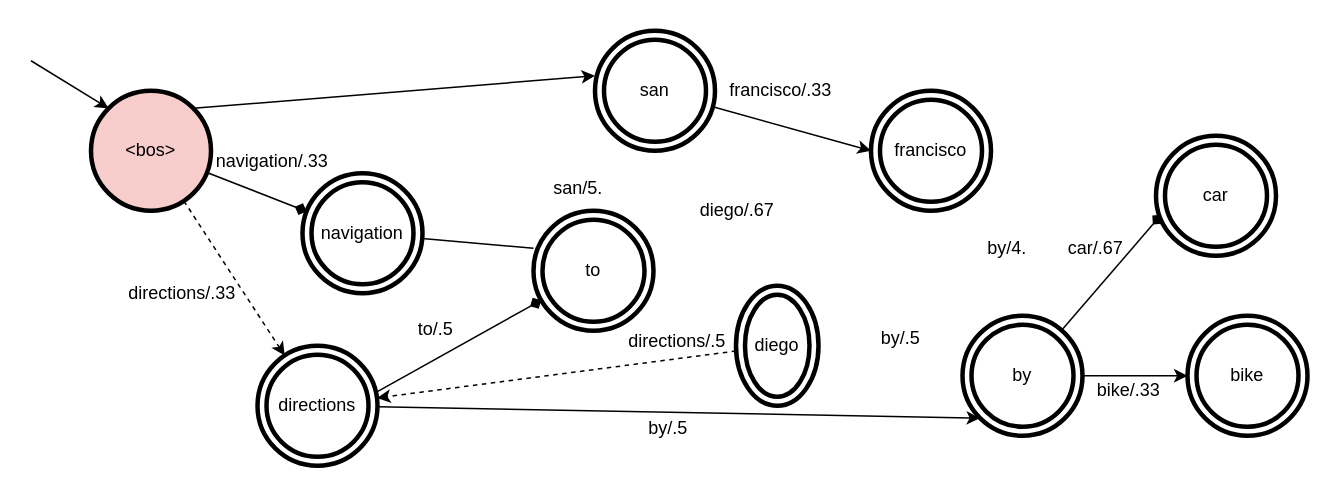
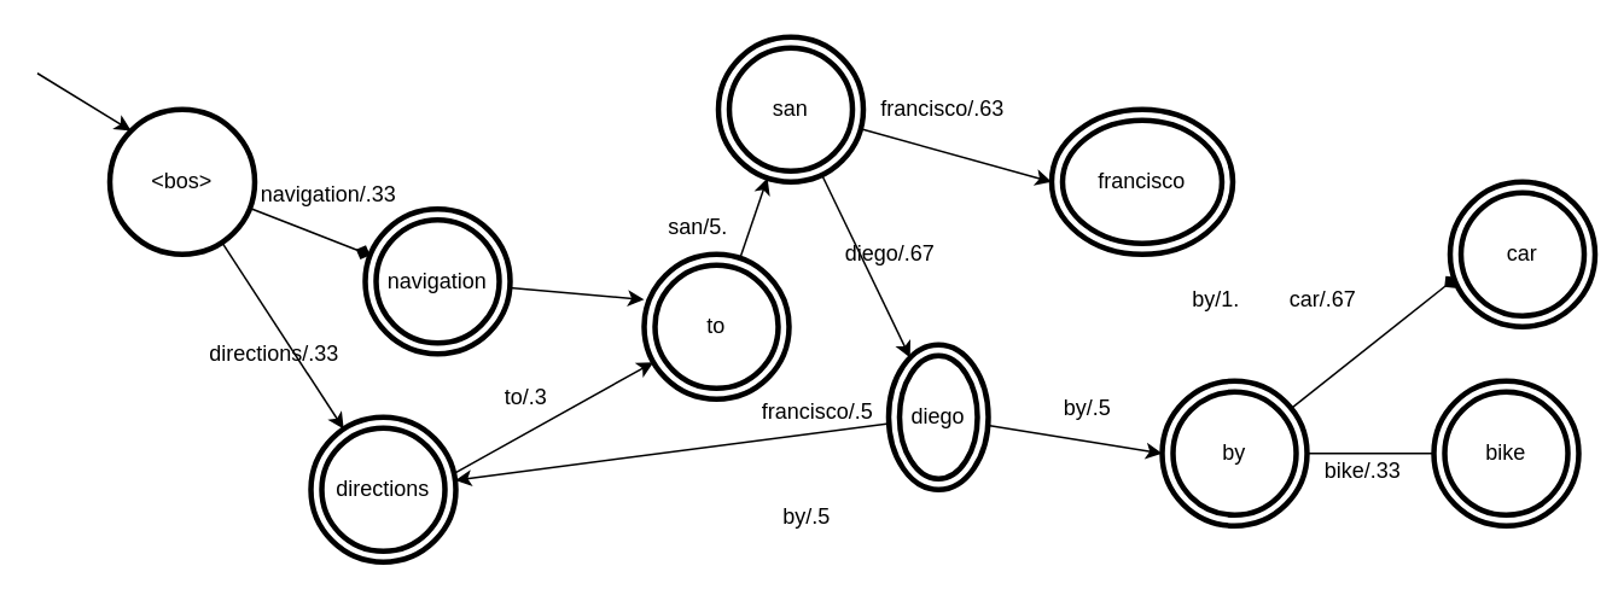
  <mxCell id="0" />
  <mxCell id="1" parent="0" />
  <mxCell id="2" value="" style="rounded=0;orthogonalLoop=1;jettySize=auto;html=1;entryX=0;entryY=0;entryDx=0;entryDy=0;" edge="1" parent="1" target="5"><mxGeometry relative="1" as="geometry"><mxPoint x="20" y="40" as="sourcePoint" /><mxPoint x="260" y="100" as="targetPoint" /></mxGeometry></mxCell>
- <mxCell id="3" style="edgeStyle=none;rounded=0;orthogonalLoop=1;jettySize=auto;html=1;dashed=1;" edge="1" parent="1" source="5" target="10"><mxGeometry relative="1" as="geometry" /></mxCell>
+ <mxCell id="3" style="edgeStyle=none;rounded=0;orthogonalLoop=1;jettySize=auto;html=1;" edge="1" parent="1" source="5" target="10"><mxGeometry relative="1" as="geometry" /></mxCell>
  <mxCell id="4" style="edgeStyle=none;rounded=1;orthogonalLoop=1;jettySize=auto;html=1;endArrow=diamond;" edge="1" parent="1" source="5" target="7"><mxGeometry relative="1" as="geometry" /></mxCell>
- <mxCell id="5" value="&amp;lt;bos&amp;gt;" style="ellipse;whiteSpace=wrap;html=1;aspect=fixed;strokeWidth=3;fillColor=#f8cecc;" vertex="1" parent="1"><mxGeometry x="60" y="60" width="80" height="80" as="geometry" /></mxCell>
- <mxCell id="6" style="rounded=1;orthogonalLoop=1;jettySize=auto;elbow=vertical;html=1;entryX=0;entryY=0.313;entryDx=0;entryDy=0;entryPerimeter=0;endArrow=none;" edge="1" parent="1" source="7" target="15"><mxGeometry relative="1" as="geometry" /></mxCell>
+ <mxCell id="5" value="&amp;lt;bos&amp;gt;" style="ellipse;whiteSpace=wrap;html=1;aspect=fixed;strokeWidth=3;" vertex="1" parent="1"><mxGeometry x="60" y="60" width="80" height="80" as="geometry" /></mxCell>
+ <mxCell id="6" style="rounded=1;orthogonalLoop=1;jettySize=auto;elbow=vertical;html=1;entryX=0;entryY=0.313;entryDx=0;entryDy=0;entryPerimeter=0;" edge="1" parent="1" source="7" target="15"><mxGeometry relative="1" as="geometry" /></mxCell>
  <mxCell id="7" value="navigation" style="ellipse;shape=doubleEllipse;whiteSpace=wrap;html=1;aspect=fixed;strokeWidth=3;" vertex="1" parent="1"><mxGeometry x="201" y="115" width="80" height="80" as="geometry" /></mxCell>
- <mxCell id="8" style="edgeStyle=none;rounded=0;orthogonalLoop=1;jettySize=auto;html=1;exitX=0.988;exitY=0.388;exitDx=0;exitDy=0;exitPerimeter=0;endArrow=diamond;" edge="1" parent="1" source="10" target="15"><mxGeometry relative="1" as="geometry" /></mxCell>
- <mxCell id="9" style="rounded=1;orthogonalLoop=1;jettySize=auto;html=1;entryX=0;entryY=1;entryDx=0;entryDy=0;elbow=vertical;" edge="1" parent="1" source="10" target="23"><mxGeometry relative="1" as="geometry" /></mxCell>
+ <mxCell id="8" style="edgeStyle=none;rounded=0;orthogonalLoop=1;jettySize=auto;html=1;exitX=0.988;exitY=0.388;exitDx=0;exitDy=0;exitPerimeter=0;" edge="1" parent="1" source="10" target="15"><mxGeometry relative="1" as="geometry" /></mxCell>
  <mxCell id="10" value="directions" style="ellipse;shape=doubleEllipse;whiteSpace=wrap;html=1;aspect=fixed;strokeWidth=3;" vertex="1" parent="1"><mxGeometry x="171" y="230" width="80" height="80" as="geometry" /></mxCell>
+ <mxCell id="11" style="edgeStyle=none;rounded=1;orthogonalLoop=1;jettySize=auto;html=1;" edge="1" parent="1" source="13" target="19"><mxGeometry relative="1" as="geometry" /></mxCell>
  <mxCell id="12" style="edgeStyle=none;rounded=1;orthogonalLoop=1;jettySize=auto;html=1;entryX=0;entryY=0.5;entryDx=0;entryDy=0;" edge="1" parent="1" source="13" target="20"><mxGeometry relative="1" as="geometry" /></mxCell>
  <mxCell id="13" value="san" style="ellipse;shape=doubleEllipse;whiteSpace=wrap;html=1;aspect=fixed;strokeWidth=3;" vertex="1" parent="1"><mxGeometry x="396" y="20" width="80" height="80" as="geometry" /></mxCell>
+ <mxCell id="14" style="edgeStyle=none;rounded=1;orthogonalLoop=1;jettySize=auto;html=1;" edge="1" parent="1" source="15" target="13"><mxGeometry relative="1" as="geometry" /></mxCell>
  <mxCell id="15" value="to" style="ellipse;shape=doubleEllipse;whiteSpace=wrap;html=1;aspect=fixed;strokeWidth=3;" vertex="1" parent="1"><mxGeometry x="355" y="140" width="80" height="80" as="geometry" /></mxCell>
- <mxCell id="16" value="" style="endArrow=classic;html=1;rounded=1;exitX=1;exitY=0;exitDx=0;exitDy=0;entryX=0;entryY=0.375;entryDx=0;entryDy=0;elbow=vertical;entryPerimeter=0;" edge="1" parent="1" source="5" target="13"><mxGeometry width="50" height="50" relative="1" as="geometry"><mxPoint x="340" y="310" as="sourcePoint" /><mxPoint x="390" y="260" as="targetPoint" /></mxGeometry></mxCell>
- <mxCell id="18" style="edgeStyle=none;rounded=1;orthogonalLoop=1;jettySize=auto;html=1;dashed=1;" edge="1" parent="1" source="19" target="10"><mxGeometry relative="1" as="geometry" /></mxCell>
+ <mxCell id="17" style="edgeStyle=none;rounded=1;orthogonalLoop=1;jettySize=auto;html=1;entryX=0;entryY=0.5;entryDx=0;entryDy=0;" edge="1" parent="1" source="19" target="23"><mxGeometry relative="1" as="geometry" /></mxCell>
+ <mxCell id="18" style="edgeStyle=none;rounded=1;orthogonalLoop=1;jettySize=auto;html=1;" edge="1" parent="1" source="19" target="10"><mxGeometry relative="1" as="geometry" /></mxCell>
  <mxCell id="19" value="diego" style="ellipse;shape=doubleEllipse;whiteSpace=wrap;html=1;aspect=fixed;strokeWidth=3;" vertex="1" parent="1"><mxGeometry x="490" y="190" width="55" height="80" as="geometry" /></mxCell>
- <mxCell id="20" value="francisco" style="ellipse;shape=doubleEllipse;whiteSpace=wrap;html=1;aspect=fixed;strokeWidth=3;" vertex="1" parent="1"><mxGeometry x="580" y="60" width="80" height="80" as="geometry" /></mxCell>
+ <mxCell id="20" value="francisco" style="ellipse;shape=doubleEllipse;whiteSpace=wrap;html=1;aspect=fixed;strokeWidth=3;" vertex="1" parent="1"><mxGeometry x="580" y="60" width="100" height="80" as="geometry" /></mxCell>
  <mxCell id="21" style="edgeStyle=none;rounded=1;orthogonalLoop=1;jettySize=auto;html=1;entryX=0.043;entryY=0.659;entryDx=0;entryDy=0;entryPerimeter=0;endArrow=diamond;" edge="1" parent="1" source="23" target="24"><mxGeometry relative="1" as="geometry" /></mxCell>
- <mxCell id="22" style="edgeStyle=none;rounded=1;orthogonalLoop=1;jettySize=auto;html=1;" edge="1" parent="1" source="23" target="25"><mxGeometry relative="1" as="geometry" /></mxCell>
+ <mxCell id="22" style="edgeStyle=none;rounded=1;orthogonalLoop=1;jettySize=auto;html=1;endArrow=none;" edge="1" parent="1" source="23" target="25"><mxGeometry relative="1" as="geometry" /></mxCell>
  <mxCell id="23" value="by" style="ellipse;shape=doubleEllipse;whiteSpace=wrap;html=1;aspect=fixed;strokeWidth=3;" vertex="1" parent="1"><mxGeometry x="641" y="210" width="80" height="80" as="geometry" /></mxCell>
- <mxCell id="24" value="car" style="ellipse;shape=doubleEllipse;whiteSpace=wrap;html=1;aspect=fixed;strokeWidth=3;" vertex="1" parent="1"><mxGeometry x="770" y="90" width="80" height="80" as="geometry" /></mxCell>
+ <mxCell id="24" value="car" style="ellipse;shape=doubleEllipse;whiteSpace=wrap;html=1;aspect=fixed;strokeWidth=3;" vertex="1" parent="1"><mxGeometry x="800" y="100" width="80" height="80" as="geometry" /></mxCell>
  <mxCell id="25" value="bike" style="ellipse;shape=doubleEllipse;whiteSpace=wrap;html=1;aspect=fixed;strokeWidth=3;" vertex="1" parent="1"><mxGeometry x="791" y="210" width="80" height="80" as="geometry" /></mxCell>
  <mxCell id="26" value="navigation/.33" style="text;html=1;strokeColor=none;fillColor=none;align=center;verticalAlign=middle;whiteSpace=wrap;rounded=0;imageAspect=1;" vertex="1" parent="1"><mxGeometry x="151" y="92" width="60" height="30" as="geometry" /></mxCell>
- <mxCell id="27" value="directions/.33" style="text;html=1;strokeColor=none;fillColor=none;align=center;verticalAlign=middle;whiteSpace=wrap;rounded=0;imageAspect=1;" vertex="1" parent="1"><mxGeometry x="91" y="180" width="60" height="30" as="geometry" /></mxCell>
+ <mxCell id="27" value="directions/.33" style="text;html=1;strokeColor=none;fillColor=none;align=center;verticalAlign=middle;whiteSpace=wrap;rounded=0;imageAspect=1;" vertex="1" parent="1"><mxGeometry x="121" y="180" width="60" height="30" as="geometry" /></mxCell>
  <mxCell id="28" value="san/5." style="text;html=1;strokeColor=none;fillColor=none;align=center;verticalAlign=middle;whiteSpace=wrap;rounded=0;imageAspect=1;" vertex="1" parent="1"><mxGeometry x="355" y="110" width="60" height="30" as="geometry" /></mxCell>
  <mxCell id="29" value="diego/.67" style="text;html=1;strokeColor=none;fillColor=none;align=center;verticalAlign=middle;whiteSpace=wrap;rounded=0;imageAspect=1;" vertex="1" parent="1"><mxGeometry x="461" y="125" width="60" height="30" as="geometry" /></mxCell>
- <mxCell id="30" value="francisco/.33" style="text;html=1;strokeColor=none;fillColor=none;align=center;verticalAlign=middle;whiteSpace=wrap;rounded=0;imageAspect=1;" vertex="1" parent="1"><mxGeometry x="490" y="45" width="60" height="30" as="geometry" /></mxCell>
+ <mxCell id="30" value="francisco/.63" style="text;html=1;strokeColor=none;fillColor=none;align=center;verticalAlign=middle;whiteSpace=wrap;rounded=0;imageAspect=1;" vertex="1" parent="1"><mxGeometry x="490" y="45" width="60" height="30" as="geometry" /></mxCell>
  <mxCell id="31" value="by/.5" style="text;html=1;strokeColor=none;fillColor=none;align=center;verticalAlign=middle;whiteSpace=wrap;rounded=0;imageAspect=1;" vertex="1" parent="1"><mxGeometry x="570" y="210" width="60" height="30" as="geometry" /></mxCell>
- <mxCell id="32" value="directions/.5" style="text;html=1;strokeColor=none;fillColor=none;align=center;verticalAlign=middle;whiteSpace=wrap;rounded=0;imageAspect=1;" vertex="1" parent="1"><mxGeometry x="421" y="212" width="60" height="30" as="geometry" /></mxCell>
- <mxCell id="33" value="to/.5" style="text;html=1;strokeColor=none;fillColor=none;align=center;verticalAlign=middle;whiteSpace=wrap;rounded=0;imageAspect=1;" vertex="1" parent="1"><mxGeometry x="260" y="204" width="60" height="30" as="geometry" /></mxCell>
+ <mxCell id="32" value="francisco/.5" style="text;html=1;strokeColor=none;fillColor=none;align=center;verticalAlign=middle;whiteSpace=wrap;rounded=0;imageAspect=1;" vertex="1" parent="1"><mxGeometry x="421" y="212" width="60" height="30" as="geometry" /></mxCell>
+ <mxCell id="33" value="to/.3" style="text;html=1;strokeColor=none;fillColor=none;align=center;verticalAlign=middle;whiteSpace=wrap;rounded=0;imageAspect=1;" vertex="1" parent="1"><mxGeometry x="260" y="204" width="60" height="30" as="geometry" /></mxCell>
  <mxCell id="34" value="by/.5" style="text;html=1;strokeColor=none;fillColor=none;align=center;verticalAlign=middle;whiteSpace=wrap;rounded=0;imageAspect=1;" vertex="1" parent="1"><mxGeometry x="415" y="270" width="60" height="30" as="geometry" /></mxCell>
- <mxCell id="35" value="by/4." style="text;html=1;strokeColor=none;fillColor=none;align=center;verticalAlign=middle;whiteSpace=wrap;rounded=0;imageAspect=1;" vertex="1" parent="1"><mxGeometry x="641" y="150" width="60" height="30" as="geometry" /></mxCell>
+ <mxCell id="35" value="by/1." style="text;html=1;strokeColor=none;fillColor=none;align=center;verticalAlign=middle;whiteSpace=wrap;rounded=0;imageAspect=1;" vertex="1" parent="1"><mxGeometry x="641" y="150" width="60" height="30" as="geometry" /></mxCell>
  <mxCell id="36" value="car/.67" style="text;html=1;strokeColor=none;fillColor=none;align=center;verticalAlign=middle;whiteSpace=wrap;rounded=0;imageAspect=1;" vertex="1" parent="1"><mxGeometry x="700" y="150" width="60" height="30" as="geometry" /></mxCell>
  <mxCell id="37" value="bike/.33" style="text;html=1;strokeColor=none;fillColor=none;align=center;verticalAlign=middle;whiteSpace=wrap;rounded=0;imageAspect=1;" vertex="1" parent="1"><mxGeometry x="722" y="245" width="60" height="30" as="geometry" /></mxCell>
